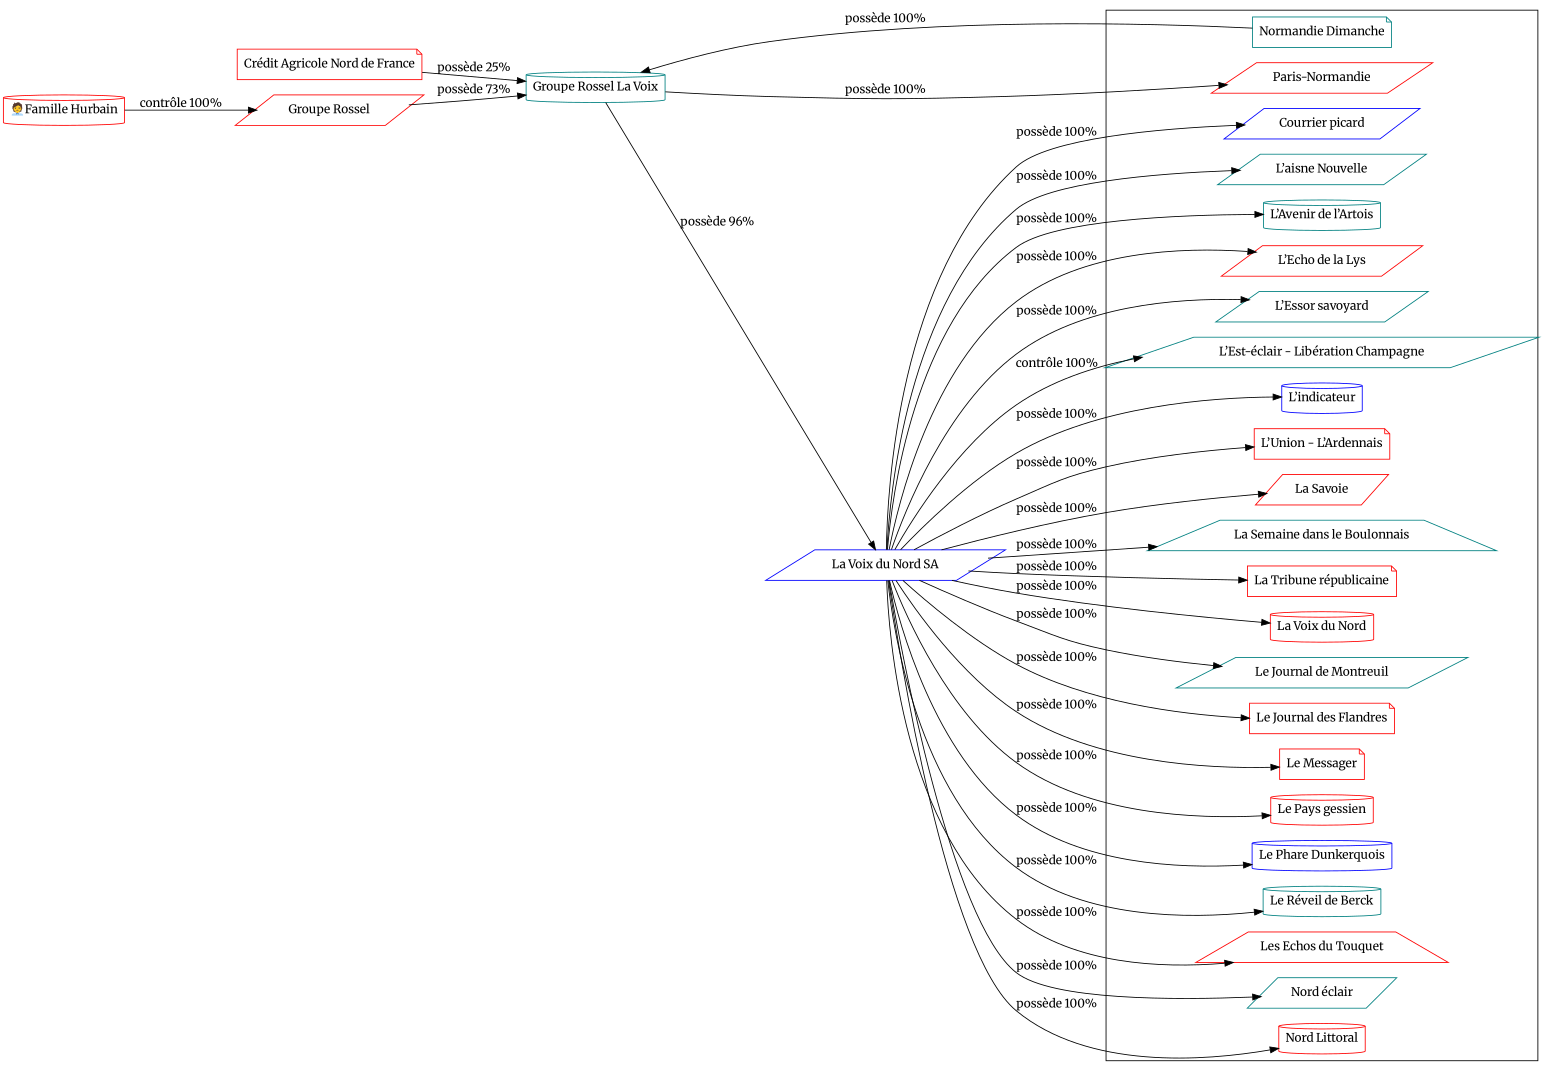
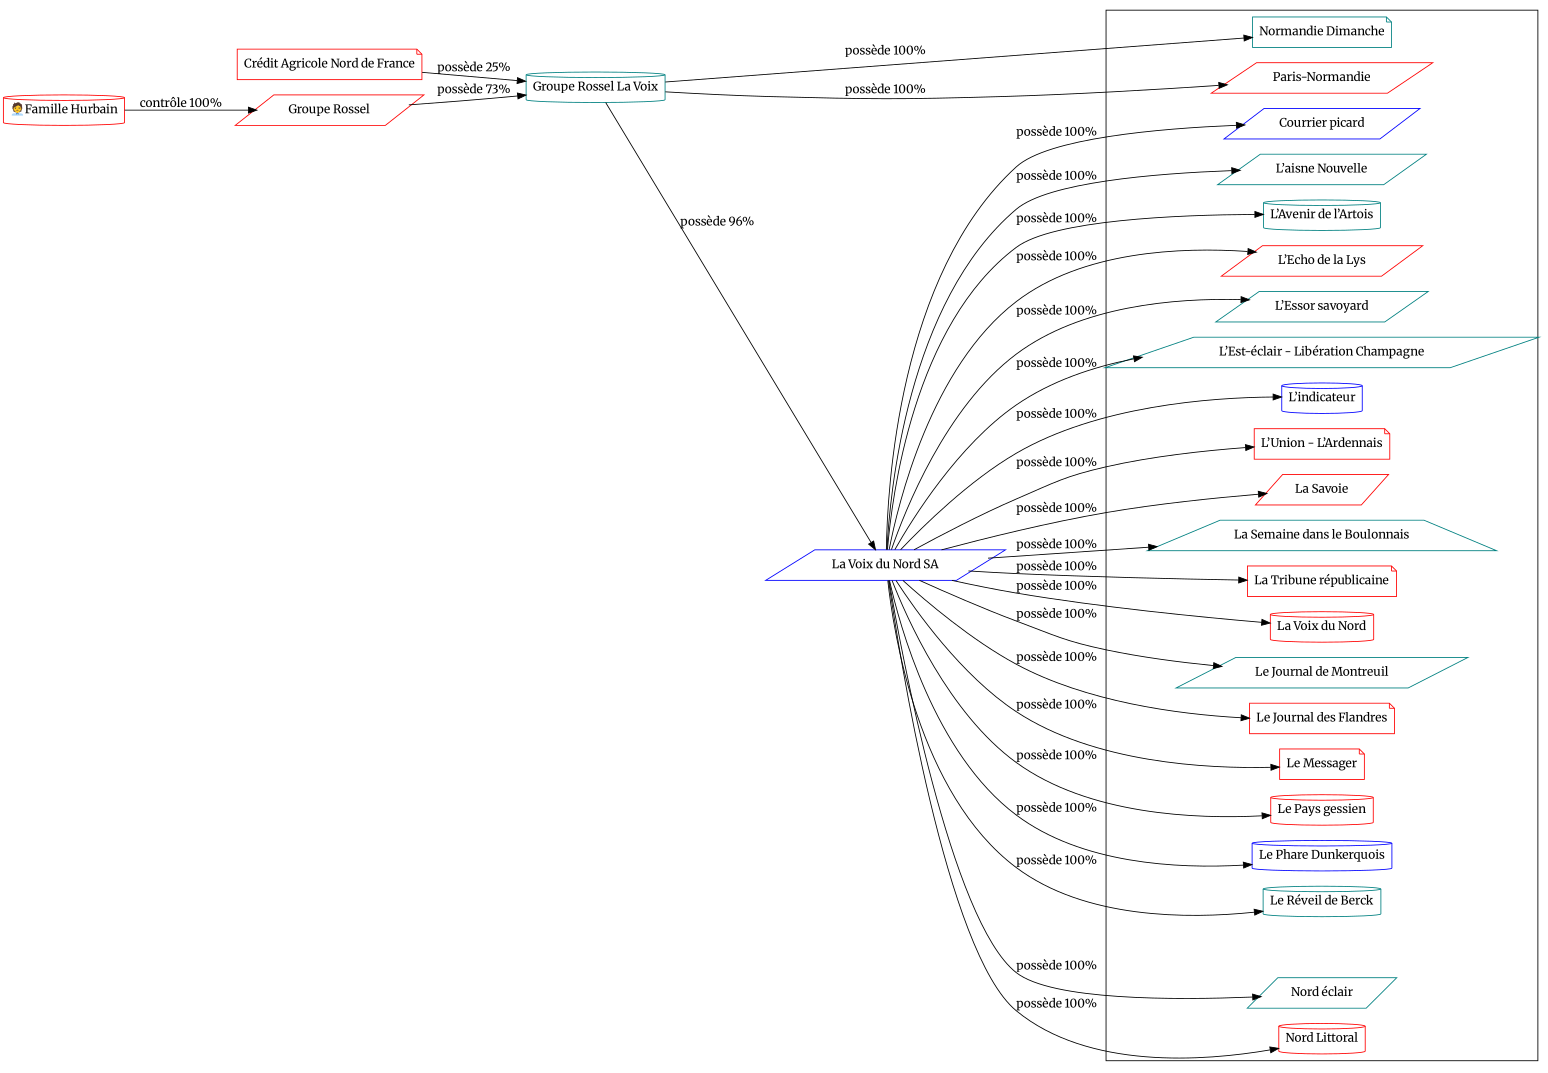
  digraph {
    fontname=Merriweather
    rankdir=LR
    node [color=red fontname=Merriweather shape=parallelogram]
    edge [fontname=Merriweather]
    n1 [label="Crédit Agricole Nord de France" shape=note]
    n2 [label="🧑‍💼Famille Hurbain" shape=cylinder]
    n3 [color=blue label="Courrier picard"]
    n4 [color=teal label="L’aisne Nouvelle"]
    n5 [color=teal label="L’Avenir de l’Artois" shape=cylinder]
    n6 [label="L’Echo de la Lys"]
    n7 [color=teal label="L’Essor savoyard"]
    n8 [color=teal label="L’Est-éclair - Libération Champagne"]
    n9 [color=blue label="L’indicateur" shape=cylinder]
    n10 [label="L’Union - L’Ardennais" shape=note]
    n11 [label="La Savoie"]
    n12 [color=teal label="La Semaine dans le Boulonnais" shape=trapezium]
    n13 [label="La Tribune républicaine" shape=note]
    n14 [label="La Voix du Nord" shape=cylinder]
    n15 [color=teal label="Le Journal de Montreuil"]
    n16 [label="Le Journal des Flandres" shape=note]
    n17 [label="Le Messager" shape=note]
    n18 [label="Le Pays gessien" shape=cylinder]
    n19 [color=blue label="Le Phare Dunkerquois" shape=cylinder]
    n20 [color=teal label="Le Réveil de Berck" shape=cylinder]
-   n21 [label="Les Echos du Touquet" shape=trapezium]
    n22 [color=teal label="Nord éclair"]
    n23 [label="Nord Littoral" shape=cylinder]
    n24 [color=teal label="Normandie Dimanche" shape=note]
    n25 [label="Paris-Normandie"]
    n26 [color=teal label="Groupe Rossel La Voix" shape=cylinder]
    n27 [label="Groupe Rossel"]
    n28 [color=blue label="La Voix du Nord SA"]
    subgraph sub_1 {
      n1
      n2
    }
    subgraph cluster_2 {
      n3
      n4
      n5
      n6
      n7
      n8
      n9
      n10
      n11
      n12
      n13
      n14
      n15
      n16
      n17
      n18
      n19
      n20
-     n21
      n22
      n23
      n24
      n25
    }
    n1 -> n26 [label="possède 25%"]
    n2 -> n27 [label="contrôle 100%"]
-   n24 -> n26 [label="possède 100%"]
+   n26 -> n24 [label="possède 100%"]
    n26 -> n25 [label="possède 100%"]
    n26 -> n28 [label="possède 96%"]
    n27 -> n26 [label="possède 73%"]
    n28 -> n3 [label="possède 100%"]
    n28 -> n4 [label="possède 100%"]
    n28 -> n5 [label="possède 100%"]
    n28 -> n6 [label="possède 100%"]
    n28 -> n7 [label="possède 100%"]
-   n28 -> n8 [label="contrôle 100%"]
+   n28 -> n8 [label="possède 100%"]
    n28 -> n9 [label="possède 100%"]
    n28 -> n10 [label="possède 100%"]
    n28 -> n11 [label="possède 100%"]
    n28 -> n12 [label="possède 100%"]
    n28 -> n13 [label="possède 100%"]
    n28 -> n14 [label="possède 100%"]
    n28 -> n15 [label="possède 100%"]
    n28 -> n16 [label="possède 100%"]
    n28 -> n17 [label="possède 100%"]
    n28 -> n18 [label="possède 100%"]
    n28 -> n19 [label="possède 100%"]
    n28 -> n20 [label="possède 100%"]
-   n28 -> n21 [label="possède 100%"]
    n28 -> n22 [label="possède 100%"]
    n28 -> n23 [label="possède 100%"]
  }
